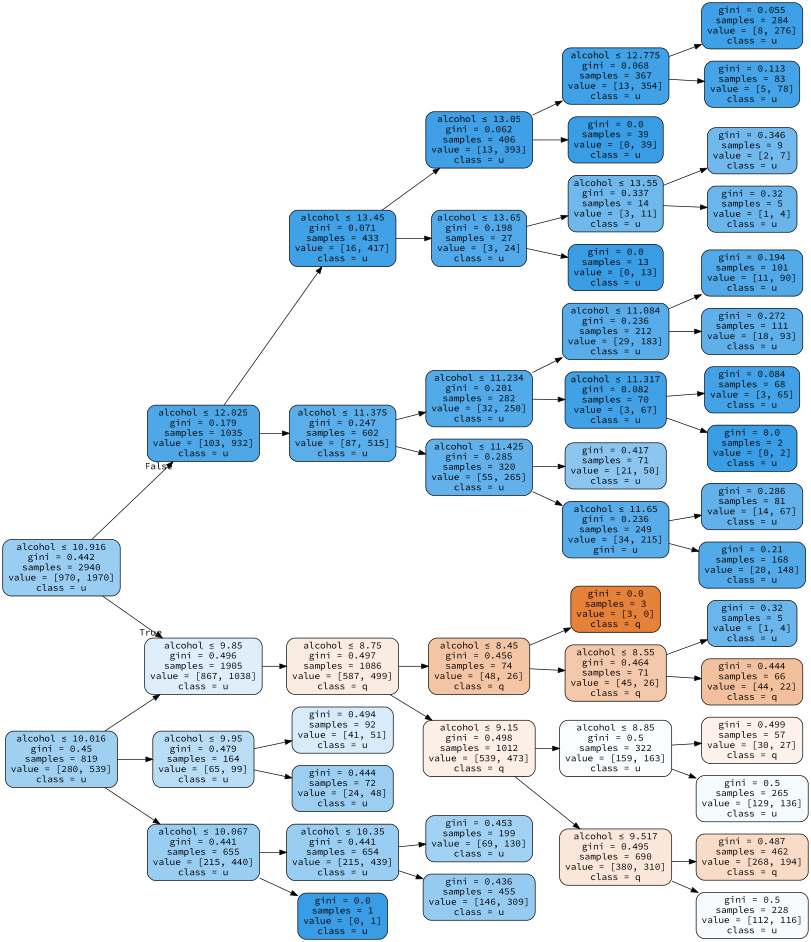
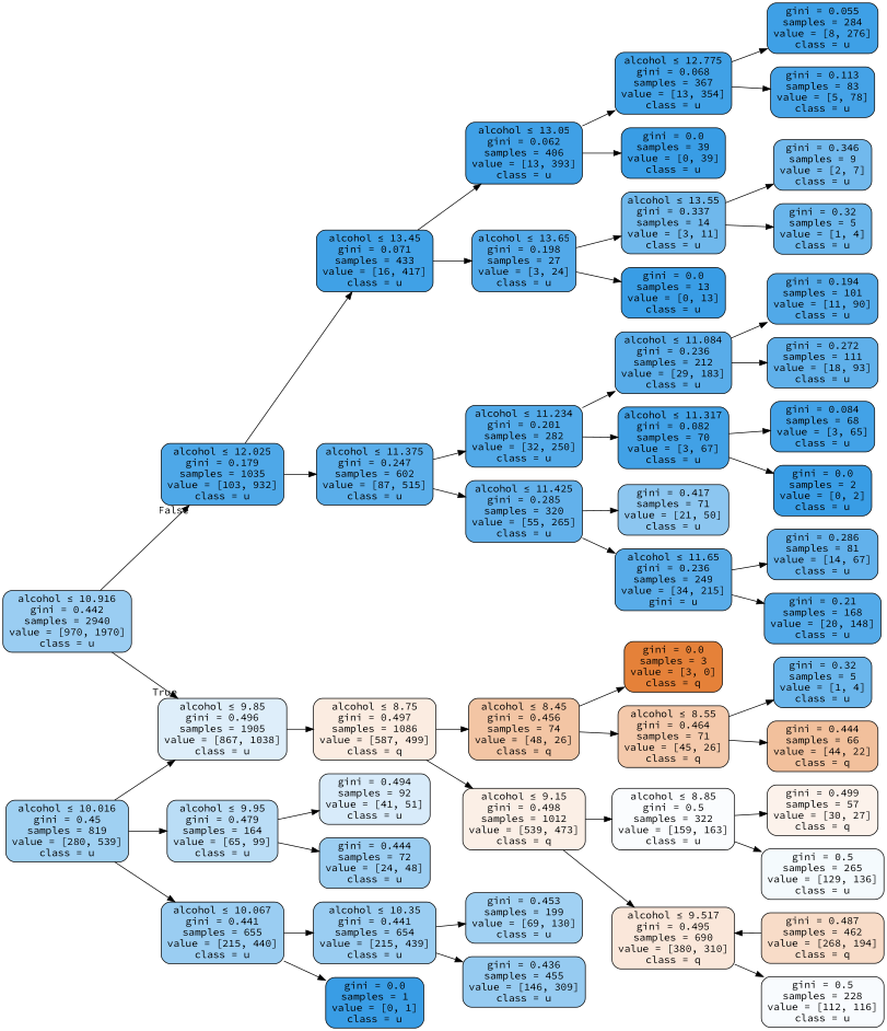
  digraph {
    fontname="Source Code Pro"
    rankdir=LR
    node [color=black fillcolor="#399de5ff" fontname="Source Code Pro" shape=box style="filled, rounded"]
    edge [fontname="Source Code Pro"]
    n1 [fillcolor="#399de581" label=<alcohol &le; 10.916<br/>gini = 0.442<br/>samples = 2940<br/>value = [970, 1970]<br/>class = u>]
    n2 [fillcolor="#399de52a" label=<alcohol &le; 9.85<br/>gini = 0.496<br/>samples = 1905<br/>value = [867, 1038]<br/>class = u>]
    n3 [fillcolor="#399de5e3" label=<alcohol &le; 12.025<br/>gini = 0.179<br/>samples = 1035<br/>value = [103, 932]<br/>class = u>]
    n4 [fillcolor="#e5813926" label=<alcohol &le; 8.75<br/>gini = 0.497<br/>samples = 1086<br/>value = [587, 499]<br/>class = q>]
    n5 [fillcolor="#399de5d4" label=<alcohol &le; 11.375<br/>gini = 0.247<br/>samples = 602<br/>value = [87, 515]<br/>class = u>]
    n6 [fillcolor="#399de5f5" label=<alcohol &le; 13.45<br/>gini = 0.071<br/>samples = 433<br/>value = [16, 417]<br/>class = u>]
    n7 [fillcolor="#e5813975" label=<alcohol &le; 8.45<br/>gini = 0.456<br/>samples = 74<br/>value = [48, 26]<br/>class = q>]
    n8 [fillcolor="#e581391f" label=<alcohol &le; 9.15<br/>gini = 0.498<br/>samples = 1012<br/>value = [539, 473]<br/>class = q>]
    n9 [fillcolor="#399de57b" label=<alcohol &le; 10.016<br/>gini = 0.45<br/>samples = 819<br/>value = [280, 539]<br/>class = u>]
    n10 [fillcolor="#399de558" label=<alcohol &le; 9.95<br/>gini = 0.479<br/>samples = 164<br/>value = [65, 99]<br/>class = u>]
    n11 [fillcolor="#399de582" label=<alcohol &le; 10.067<br/>gini = 0.441<br/>samples = 655<br/>value = [215, 440]<br/>class = u>]
    n12 [fillcolor="#e58139ff" label=<gini = 0.0<br/>samples = 3<br/>value = [3, 0]<br/>class = q>]
    n13 [fillcolor="#e581396c" label=<alcohol &le; 8.55<br/>gini = 0.464<br/>samples = 71<br/>value = [45, 26]<br/>class = q>]
    n14 [fillcolor="#399de506" label=<alcohol &le; 8.85<br/>gini = 0.5<br/>samples = 322<br/>value = [159, 163]<br/>class = u>]
    n15 [fillcolor="#e581392f" label=<alcohol &le; 9.517<br/>gini = 0.495<br/>samples = 690<br/>value = [380, 310]<br/>class = q>]
    n16 [fillcolor="#399de5bf" label=<gini = 0.32<br/>samples = 5<br/>value = [1, 4]<br/>class = u>]
    n17 [fillcolor="#e581397f" label=<gini = 0.444<br/>samples = 66<br/>value = [44, 22]<br/>class = q>]
    n18 [fillcolor="#e5813919" label=<gini = 0.499<br/>samples = 57<br/>value = [30, 27]<br/>class = q>]
    n19 [fillcolor="#399de50d" label=<gini = 0.5<br/>samples = 265<br/>value = [129, 136]<br/>class = u>]
    n20 [fillcolor="#e5813946" label=<gini = 0.487<br/>samples = 462<br/>value = [268, 194]<br/>class = q>]
    n21 [fillcolor="#399de509" label=<gini = 0.5<br/>samples = 228<br/>value = [112, 116]<br/>class = u>]
    n22 [fillcolor="#399de57f" label=<gini = 0.444<br/>samples = 72<br/>value = [24, 48]<br/>class = u>]
    n23 [fillcolor="#399de532" label=<gini = 0.494<br/>samples = 92<br/>value = [41, 51]<br/>class = u>]
    n24 [label=<gini = 0.0<br/>samples = 1<br/>value = [0, 1]<br/>class = u>]
    n25 [fillcolor="#399de582" label=<alcohol &le; 10.35<br/>gini = 0.441<br/>samples = 654<br/>value = [215, 439]<br/>class = u>]
    n26 [fillcolor="#399de578" label=<gini = 0.453<br/>samples = 199<br/>value = [69, 130]<br/>class = u>]
    n27 [fillcolor="#399de587" label=<gini = 0.436<br/>samples = 455<br/>value = [146, 309]<br/>class = u>]
    n28 [fillcolor="#399de5de" label=<alcohol &le; 11.234<br/>gini = 0.201<br/>samples = 282<br/>value = [32, 250]<br/>class = u>]
    n29 [fillcolor="#399de5ca" label=<alcohol &le; 11.425<br/>gini = 0.285<br/>samples = 320<br/>value = [55, 265]<br/>class = u>]
    n30 [fillcolor="#399de5f7" label=<alcohol &le; 13.05<br/>gini = 0.062<br/>samples = 406<br/>value = [13, 393]<br/>class = u>]
    n31 [fillcolor="#399de5df" label=<alcohol &le; 13.65<br/>gini = 0.198<br/>samples = 27<br/>value = [3, 24]<br/>class = u>]
    n32 [fillcolor="#399de5d7" label=<alcohol &le; 11.084<br/>gini = 0.236<br/>samples = 212<br/>value = [29, 183]<br/>class = u>]
    n33 [fillcolor="#399de5f4" label=<alcohol &le; 11.317<br/>gini = 0.082<br/>samples = 70<br/>value = [3, 67]<br/>class = u>]
    n34 [fillcolor="#399de594" label=<gini = 0.417<br/>samples = 71<br/>value = [21, 50]<br/>class = u>]
    n35 [fillcolor="#399de5d7" label=<alcohol &le; 11.65<br/>gini = 0.236<br/>samples = 249<br/>value = [34, 215]<br/>gini = u>]
    n36 [fillcolor="#399de5e0" label=<gini = 0.194<br/>samples = 101<br/>value = [11, 90]<br/>class = u>]
    n37 [fillcolor="#399de5ce" label=<gini = 0.272<br/>samples = 111<br/>value = [18, 93]<br/>class = u>]
    n38 [fillcolor="#399de5f3" label=<gini = 0.084<br/>samples = 68<br/>value = [3, 65]<br/>class = u>]
    n39 [label=<gini = 0.0<br/>samples = 2<br/>value = [0, 2]<br/>class = u>]
    n40 [fillcolor="#399de5ca" label=<gini = 0.286<br/>samples = 81<br/>value = [14, 67]<br/>class = u>]
    n41 [fillcolor="#399de5dd" label=<gini = 0.21<br/>samples = 168<br/>value = [20, 148]<br/>class = u>]
    n42 [fillcolor="#399de5f6" label=<alcohol &le; 12.775<br/>gini = 0.068<br/>samples = 367<br/>value = [13, 354]<br/>class = u>]
    n43 [label=<gini = 0.0<br/>samples = 39<br/>value = [0, 39]<br/>class = u>]
    n44 [fillcolor="#399de5b9" label=<alcohol &le; 13.55<br/>gini = 0.337<br/>samples = 14<br/>value = [3, 11]<br/>class = u>]
    n45 [label=<gini = 0.0<br/>samples = 13<br/>value = [0, 13]<br/>class = u>]
    n46 [fillcolor="#399de5f8" label=<gini = 0.055<br/>samples = 284<br/>value = [8, 276]<br/>class = u>]
    n47 [fillcolor="#399de5ef" label=<gini = 0.113<br/>samples = 83<br/>value = [5, 78]<br/>class = u>]
    n48 [fillcolor="#399de5b6" label=<gini = 0.346<br/>samples = 9<br/>value = [2, 7]<br/>class = u>]
    n49 [fillcolor="#399de5bf" label=<gini = 0.32<br/>samples = 5<br/>value = [1, 4]<br/>class = u>]
    n1 -> n2 [headlabel=True labelangle=45 labeldistance=2.5]
    n1 -> n3 [headlabel=False labelangle=-45 labeldistance=2.5]
    n2 -> n4
    n3 -> n5
    n3 -> n6
    n4 -> n7
    n4 -> n8
    n5 -> n28
    n5 -> n29
    n6 -> n30
    n6 -> n31
    n7 -> n12
    n7 -> n13
    n8 -> n14
    n8 -> n15
    n9 -> n2
    n9 -> n10
    n9 -> n11
    n10 -> n22
    n10 -> n23
    n11 -> n24
    n11 -> n25
    n13 -> n16
    n13 -> n17
    n14 -> n18
    n14 -> n19
-   n15 -> n20
+   n20 -> n15
    n15 -> n21
    n25 -> n26
    n25 -> n27
    n28 -> n32
    n28 -> n33
    n29 -> n34
    n29 -> n35
    n30 -> n42
    n30 -> n43
    n31 -> n44
    n31 -> n45
    n32 -> n36
    n32 -> n37
    n33 -> n38
    n33 -> n39
    n35 -> n40
    n35 -> n41
    n42 -> n46
    n42 -> n47
    n44 -> n48
    n44 -> n49
  }
